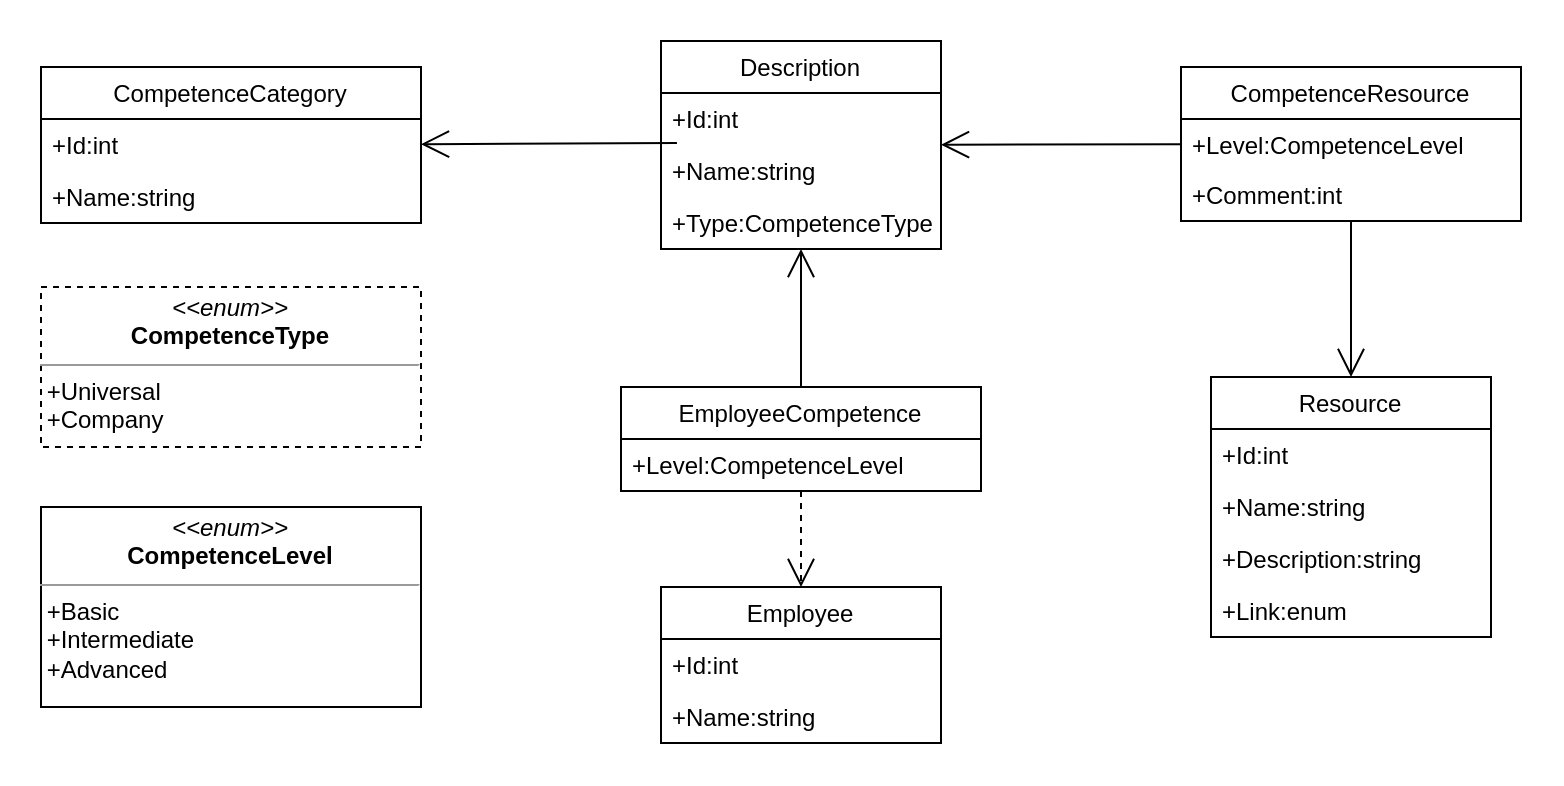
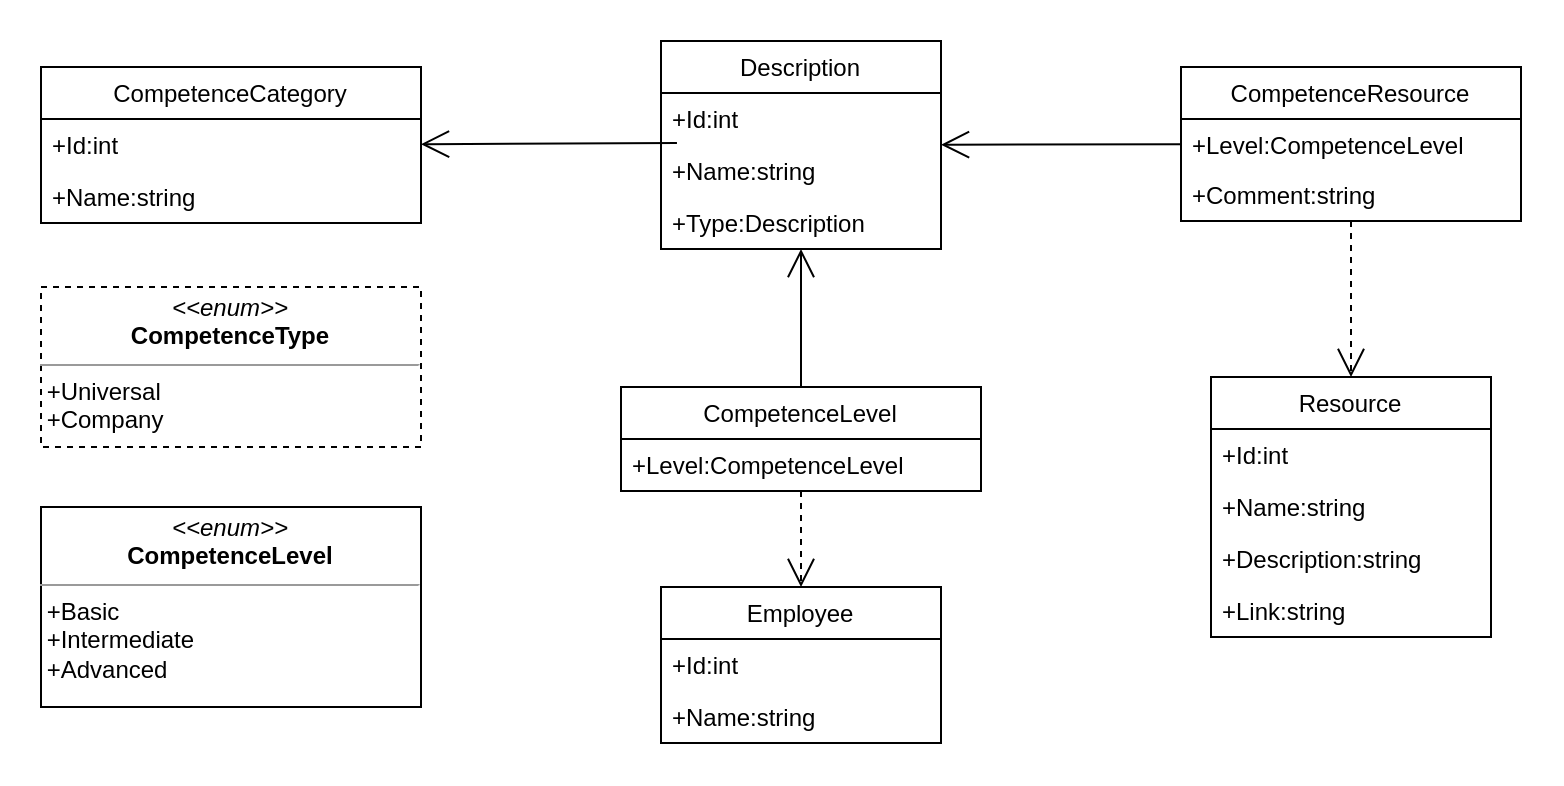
  <mxCell id="0" />
  <mxCell id="1" parent="0" />
  <mxCell id="2" value="&lt;p style=&quot;margin: 0px ; margin-top: 4px ; text-align: center&quot;&gt;&lt;i&gt;&amp;lt;&amp;lt;enum&amp;gt;&amp;gt;&lt;/i&gt;&lt;br&gt;&lt;b&gt;CompetenceType&lt;/b&gt;&lt;/p&gt;&lt;hr size=&quot;1&quot;&gt;&lt;div&gt;&amp;nbsp;+Universal&lt;/div&gt;&lt;div&gt;&amp;nbsp;+Company&lt;br&gt;&lt;/div&gt;" style="verticalAlign=top;align=left;overflow=fill;fontSize=12;fontFamily=Helvetica;html=1;dashed=1;" vertex="1" parent="1"><mxGeometry x="20" y="143" width="190" height="80" as="geometry" /></mxCell>
  <mxCell id="3" value="" style="endArrow=open;endFill=1;endSize=12;html=1;exitX=0.057;exitY=-0.038;exitDx=0;exitDy=0;exitPerimeter=0;" edge="1" parent="1" source="11" target="20"><mxGeometry width="160" relative="1" as="geometry"><mxPoint x="330" y="173" as="sourcePoint" /><mxPoint x="440" y="173" as="targetPoint" /></mxGeometry></mxCell>
- <mxCell id="4" value="EmployeeCompetence" style="swimlane;fontStyle=0;childLayout=stackLayout;horizontal=1;startSize=26;fillColor=none;horizontalStack=0;resizeParent=1;resizeParentMax=0;resizeLast=0;collapsible=1;marginBottom=0;" vertex="1" parent="1"><mxGeometry x="310" y="193" width="180" height="52" as="geometry" /></mxCell>
+ <mxCell id="4" value="CompetenceLevel" style="swimlane;fontStyle=0;childLayout=stackLayout;horizontal=1;startSize=26;fillColor=none;horizontalStack=0;resizeParent=1;resizeParentMax=0;resizeLast=0;collapsible=1;marginBottom=0;" vertex="1" parent="1"><mxGeometry x="310" y="193" width="180" height="52" as="geometry" /></mxCell>
  <mxCell id="5" value="+Level:CompetenceLevel" style="text;strokeColor=none;fillColor=none;align=left;verticalAlign=top;spacingLeft=4;spacingRight=4;overflow=hidden;rotatable=0;points=[[0,0.5],[1,0.5]];portConstraint=eastwest;" vertex="1" parent="4"><mxGeometry y="26" width="180" height="26" as="geometry" /></mxCell>
  <mxCell id="6" value="&lt;p style=&quot;margin: 0px ; margin-top: 4px ; text-align: center&quot;&gt;&lt;i&gt;&amp;lt;&amp;lt;enum&amp;gt;&amp;gt;&lt;/i&gt;&lt;br&gt;&lt;b&gt;CompetenceLevel&lt;/b&gt;&lt;/p&gt;&lt;hr size=&quot;1&quot;&gt;&lt;div&gt;&amp;nbsp;+Basic&lt;/div&gt;&lt;div&gt;&amp;nbsp;+Intermediate&lt;/div&gt;&lt;div&gt;&amp;nbsp;+Advanced&lt;br&gt;&lt;/div&gt;" style="verticalAlign=top;align=left;overflow=fill;fontSize=12;fontFamily=Helvetica;html=1;" vertex="1" parent="1"><mxGeometry x="20" y="253" width="190" height="100" as="geometry" /></mxCell>
  <mxCell id="7" value="" style="endArrow=open;endFill=1;endSize=12;html=1;" edge="1" parent="1" source="4" target="9"><mxGeometry width="160" relative="1" as="geometry"><mxPoint x="280" y="113" as="sourcePoint" /><mxPoint x="440" y="113" as="targetPoint" /></mxGeometry></mxCell>
  <mxCell id="8" value="" style="endArrow=open;endFill=1;endSize=12;html=1;dashed=1;" edge="1" parent="1" source="4" target="26"><mxGeometry width="160" relative="1" as="geometry"><mxPoint x="280" y="113" as="sourcePoint" /><mxPoint x="440" y="113" as="targetPoint" /></mxGeometry></mxCell>
  <mxCell id="9" value="Description" style="swimlane;fontStyle=0;childLayout=stackLayout;horizontal=1;startSize=26;fillColor=none;horizontalStack=0;resizeParent=1;resizeParentMax=0;resizeLast=0;collapsible=1;marginBottom=0;" vertex="1" parent="1"><mxGeometry x="330" y="20" width="140" height="104" as="geometry" /></mxCell>
  <mxCell id="10" value="+Id:int" style="text;strokeColor=none;fillColor=none;align=left;verticalAlign=top;spacingLeft=4;spacingRight=4;overflow=hidden;rotatable=0;points=[[0,0.5],[1,0.5]];portConstraint=eastwest;" vertex="1" parent="9"><mxGeometry y="26" width="140" height="26" as="geometry" /></mxCell>
  <mxCell id="11" value="+Name:string" style="text;strokeColor=none;fillColor=none;align=left;verticalAlign=top;spacingLeft=4;spacingRight=4;overflow=hidden;rotatable=0;points=[[0,0.5],[1,0.5]];portConstraint=eastwest;" vertex="1" parent="9"><mxGeometry y="52" width="140" height="26" as="geometry" /></mxCell>
- <mxCell id="12" value="+Type:CompetenceType" style="text;strokeColor=none;fillColor=none;align=left;verticalAlign=top;spacingLeft=4;spacingRight=4;overflow=hidden;rotatable=0;points=[[0,0.5],[1,0.5]];portConstraint=eastwest;" vertex="1" parent="9"><mxGeometry y="78" width="140" height="26" as="geometry" /></mxCell>
+ <mxCell id="12" value="+Type:Description" style="text;strokeColor=none;fillColor=none;align=left;verticalAlign=top;spacingLeft=4;spacingRight=4;overflow=hidden;rotatable=0;points=[[0,0.5],[1,0.5]];portConstraint=eastwest;" vertex="1" parent="9"><mxGeometry y="78" width="140" height="26" as="geometry" /></mxCell>
  <mxCell id="13" value="" style="endArrow=open;endFill=1;endSize=12;html=1;" edge="1" parent="1" source="23" target="9"><mxGeometry width="160" relative="1" as="geometry"><mxPoint x="280" y="123" as="sourcePoint" /><mxPoint x="440" y="123" as="targetPoint" /></mxGeometry></mxCell>
- <mxCell id="14" value="" style="endArrow=open;endFill=1;endSize=12;html=1;" edge="1" parent="1" source="23" target="15"><mxGeometry width="160" relative="1" as="geometry"><mxPoint x="280" y="123" as="sourcePoint" /><mxPoint x="440" y="123" as="targetPoint" /></mxGeometry></mxCell>
+ <mxCell id="14" value="" style="endArrow=open;endFill=1;endSize=12;html=1;dashed=1;" edge="1" parent="1" source="23" target="15"><mxGeometry width="160" relative="1" as="geometry"><mxPoint x="280" y="123" as="sourcePoint" /><mxPoint x="440" y="123" as="targetPoint" /></mxGeometry></mxCell>
  <mxCell id="15" value="Resource" style="swimlane;fontStyle=0;childLayout=stackLayout;horizontal=1;startSize=26;fillColor=none;horizontalStack=0;resizeParent=1;resizeParentMax=0;resizeLast=0;collapsible=1;marginBottom=0;" vertex="1" parent="1"><mxGeometry x="605" y="188" width="140" height="130" as="geometry" /></mxCell>
  <mxCell id="16" value="+Id:int" style="text;strokeColor=none;fillColor=none;align=left;verticalAlign=top;spacingLeft=4;spacingRight=4;overflow=hidden;rotatable=0;points=[[0,0.5],[1,0.5]];portConstraint=eastwest;" vertex="1" parent="15"><mxGeometry y="26" width="140" height="26" as="geometry" /></mxCell>
  <mxCell id="17" value="+Name:string" style="text;strokeColor=none;fillColor=none;align=left;verticalAlign=top;spacingLeft=4;spacingRight=4;overflow=hidden;rotatable=0;points=[[0,0.5],[1,0.5]];portConstraint=eastwest;" vertex="1" parent="15"><mxGeometry y="52" width="140" height="26" as="geometry" /></mxCell>
  <mxCell id="18" value="+Description:string" style="text;strokeColor=none;fillColor=none;align=left;verticalAlign=top;spacingLeft=4;spacingRight=4;overflow=hidden;rotatable=0;points=[[0,0.5],[1,0.5]];portConstraint=eastwest;" vertex="1" parent="15"><mxGeometry y="78" width="140" height="26" as="geometry" /></mxCell>
- <mxCell id="19" value="+Link:enum" style="text;strokeColor=none;fillColor=none;align=left;verticalAlign=top;spacingLeft=4;spacingRight=4;overflow=hidden;rotatable=0;points=[[0,0.5],[1,0.5]];portConstraint=eastwest;" vertex="1" parent="15"><mxGeometry y="104" width="140" height="26" as="geometry" /></mxCell>
+ <mxCell id="19" value="+Link:string" style="text;strokeColor=none;fillColor=none;align=left;verticalAlign=top;spacingLeft=4;spacingRight=4;overflow=hidden;rotatable=0;points=[[0,0.5],[1,0.5]];portConstraint=eastwest;" vertex="1" parent="15"><mxGeometry y="104" width="140" height="26" as="geometry" /></mxCell>
  <mxCell id="20" value="CompetenceCategory" style="swimlane;fontStyle=0;childLayout=stackLayout;horizontal=1;startSize=26;fillColor=none;horizontalStack=0;resizeParent=1;resizeParentMax=0;resizeLast=0;collapsible=1;marginBottom=0;" vertex="1" parent="1"><mxGeometry x="20" y="33" width="190" height="78" as="geometry"><mxRectangle x="120" y="330" width="100" height="26" as="alternateBounds" /></mxGeometry></mxCell>
  <mxCell id="21" value="+Id:int" style="text;strokeColor=none;fillColor=none;align=left;verticalAlign=top;spacingLeft=4;spacingRight=4;overflow=hidden;rotatable=0;points=[[0,0.5],[1,0.5]];portConstraint=eastwest;" vertex="1" parent="20"><mxGeometry y="26" width="190" height="26" as="geometry" /></mxCell>
  <mxCell id="22" value="+Name:string" style="text;strokeColor=none;fillColor=none;align=left;verticalAlign=top;spacingLeft=4;spacingRight=4;overflow=hidden;rotatable=0;points=[[0,0.5],[1,0.5]];portConstraint=eastwest;" vertex="1" parent="20"><mxGeometry y="52" width="190" height="26" as="geometry" /></mxCell>
  <mxCell id="23" value="&#10;CompetenceResource&#10;" style="swimlane;fontStyle=0;childLayout=stackLayout;horizontal=1;startSize=26;fillColor=none;horizontalStack=0;resizeParent=1;resizeParentMax=0;resizeLast=0;collapsible=1;marginBottom=0;" vertex="1" parent="1"><mxGeometry x="590" y="33" width="170" height="77" as="geometry" /></mxCell>
  <mxCell id="24" value="+Level:CompetenceLevel" style="text;strokeColor=none;fillColor=none;align=left;verticalAlign=top;spacingLeft=4;spacingRight=4;overflow=hidden;rotatable=0;points=[[0,0.5],[1,0.5]];portConstraint=eastwest;" vertex="1" parent="23"><mxGeometry y="26" width="170" height="25" as="geometry" /></mxCell>
- <mxCell id="25" value="+Comment:int" style="text;strokeColor=none;fillColor=none;align=left;verticalAlign=top;spacingLeft=4;spacingRight=4;overflow=hidden;rotatable=0;points=[[0,0.5],[1,0.5]];portConstraint=eastwest;" vertex="1" parent="23"><mxGeometry y="51" width="170" height="26" as="geometry" /></mxCell>
+ <mxCell id="25" value="+Comment:string" style="text;strokeColor=none;fillColor=none;align=left;verticalAlign=top;spacingLeft=4;spacingRight=4;overflow=hidden;rotatable=0;points=[[0,0.5],[1,0.5]];portConstraint=eastwest;" vertex="1" parent="23"><mxGeometry y="51" width="170" height="26" as="geometry" /></mxCell>
  <mxCell id="26" value="Employee" style="swimlane;fontStyle=0;childLayout=stackLayout;horizontal=1;startSize=26;fillColor=none;horizontalStack=0;resizeParent=1;resizeParentMax=0;resizeLast=0;collapsible=1;marginBottom=0;" vertex="1" parent="1"><mxGeometry x="330" y="293" width="140" height="78" as="geometry" /></mxCell>
  <mxCell id="27" value="+Id:int" style="text;strokeColor=none;fillColor=none;align=left;verticalAlign=top;spacingLeft=4;spacingRight=4;overflow=hidden;rotatable=0;points=[[0,0.5],[1,0.5]];portConstraint=eastwest;" vertex="1" parent="26"><mxGeometry y="26" width="140" height="26" as="geometry" /></mxCell>
  <mxCell id="28" value="+Name:string" style="text;strokeColor=none;fillColor=none;align=left;verticalAlign=top;spacingLeft=4;spacingRight=4;overflow=hidden;rotatable=0;points=[[0,0.5],[1,0.5]];portConstraint=eastwest;" vertex="1" parent="26"><mxGeometry y="52" width="140" height="26" as="geometry" /></mxCell>
